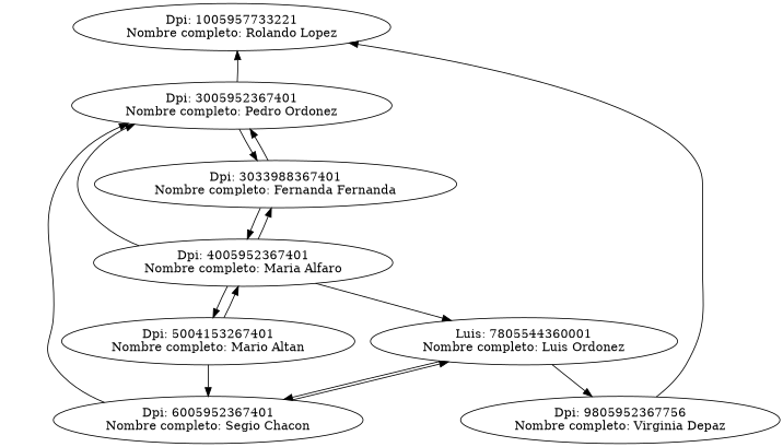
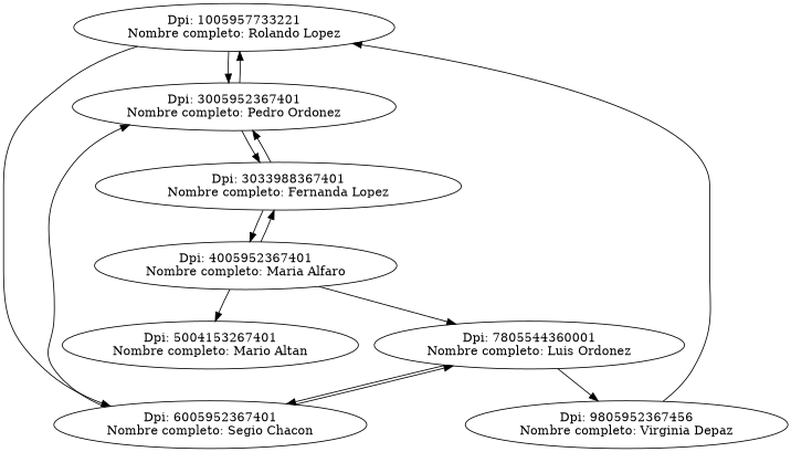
  digraph {
    n1 [label="Dpi: 1005957733221\nNombre completo: Rolando Lopez"]
    n2 [label="Dpi: 3005952367401\nNombre completo: Pedro Ordonez"]
-   n3 [label="Dpi: 3033988367401\nNombre completo: Fernanda Fernanda"]
-   n4 [label="Dpi: 9805952367756\nNombre completo: Virginia Depaz"]
+   n3 [label="Dpi: 3033988367401\nNombre completo: Fernanda Lopez"]
+   n4 [label="Dpi: 9805952367456\nNombre completo: Virginia Depaz"]
    n5 [label="Dpi: 4005952367401\nNombre completo: Maria Alfaro"]
    n6 [label="Dpi: 5004153267401\nNombre completo: Mario Altan"]
-   n7 [label="Luis: 7805544360001\nNombre completo: Luis Ordonez"]
+   n7 [label="Dpi: 7805544360001\nNombre completo: Luis Ordonez"]
    n8 [label="Dpi: 6005952367401\nNombre completo: Segio Chacon"]
-   n5 -> n2
+   n1 -> n2
    n2 -> n1
    n2 -> n3
    n3 -> n2
    n3 -> n5
    n4 -> n1
    n5 -> n3
    n5 -> n6
    n5 -> n7
-   n6 -> n5
-   n6 -> n8
+   n1 -> n8
    n7 -> n4
    n7 -> n8
    n8 -> n2
    n8 -> n7
  }
